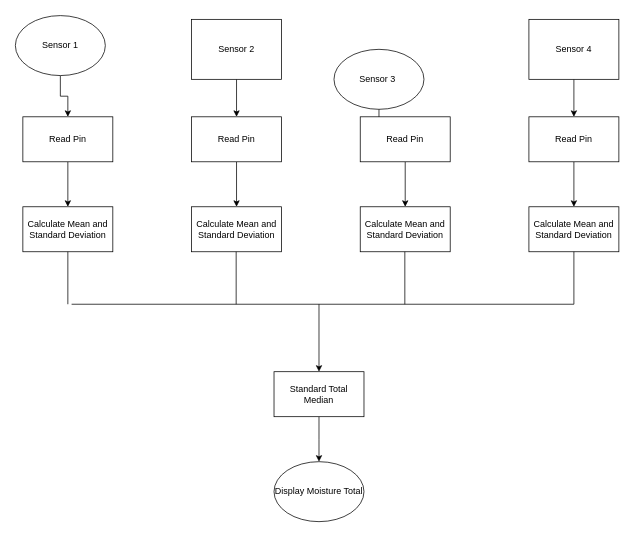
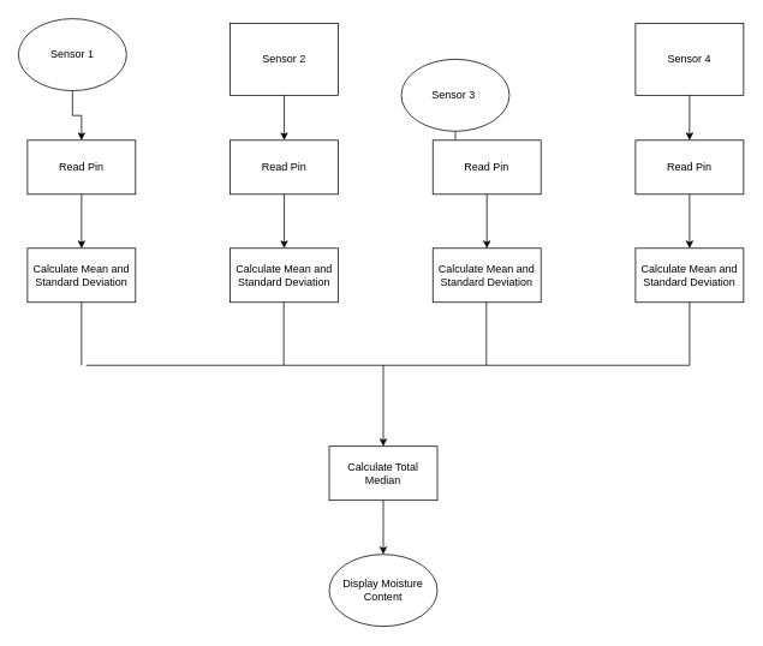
  <mxCell id="0" />
  <mxCell id="1" parent="0" />
  <mxCell id="2" value="" style="edgeStyle=orthogonalEdgeStyle;rounded=0;orthogonalLoop=1;jettySize=auto;html=1;" edge="1" parent="1" source="3" target="11"><mxGeometry relative="1" as="geometry" /></mxCell>
  <mxCell id="3" value="Sensor 1" style="ellipse;whiteSpace=wrap;html=1;rounded=0;" vertex="1" parent="1"><mxGeometry x="20" y="20" width="120" height="80" as="geometry" /></mxCell>
  <mxCell id="4" value="" style="edgeStyle=orthogonalEdgeStyle;rounded=0;orthogonalLoop=1;jettySize=auto;html=1;" edge="1" parent="1" source="5" target="13"><mxGeometry relative="1" as="geometry" /></mxCell>
  <mxCell id="5" value="Sensor 2" style="whiteSpace=wrap;html=1;rounded=0;" vertex="1" parent="1"><mxGeometry x="255" y="25" width="120" height="80" as="geometry" /></mxCell>
  <mxCell id="6" value="" style="edgeStyle=orthogonalEdgeStyle;rounded=0;orthogonalLoop=1;jettySize=auto;html=1;" edge="1" parent="1" source="7" target="15"><mxGeometry relative="1" as="geometry" /></mxCell>
  <mxCell id="7" value="Sensor 3&amp;nbsp;" style="ellipse;whiteSpace=wrap;html=1;rounded=0;" vertex="1" parent="1"><mxGeometry x="445" y="65" width="120" height="80" as="geometry" /></mxCell>
  <mxCell id="8" value="" style="edgeStyle=orthogonalEdgeStyle;rounded=0;orthogonalLoop=1;jettySize=auto;html=1;" edge="1" parent="1" source="9" target="17"><mxGeometry relative="1" as="geometry" /></mxCell>
  <mxCell id="9" value="Sensor 4" style="whiteSpace=wrap;html=1;rounded=0;" vertex="1" parent="1"><mxGeometry x="705" y="25" width="120" height="80" as="geometry" /></mxCell>
  <mxCell id="10" value="" style="edgeStyle=orthogonalEdgeStyle;rounded=0;orthogonalLoop=1;jettySize=auto;html=1;" edge="1" parent="1" source="11" target="18"><mxGeometry relative="1" as="geometry" /></mxCell>
  <mxCell id="11" value="Read Pin" style="rounded=0;whiteSpace=wrap;html=1;" vertex="1" parent="1"><mxGeometry x="30" y="155" width="120" height="60" as="geometry" /></mxCell>
  <mxCell id="12" value="" style="edgeStyle=orthogonalEdgeStyle;rounded=0;orthogonalLoop=1;jettySize=auto;html=1;" edge="1" parent="1" source="13" target="20"><mxGeometry relative="1" as="geometry" /></mxCell>
  <mxCell id="13" value="Read Pin" style="rounded=0;whiteSpace=wrap;html=1;" vertex="1" parent="1"><mxGeometry x="255" y="155" width="120" height="60" as="geometry" /></mxCell>
  <mxCell id="14" value="" style="edgeStyle=orthogonalEdgeStyle;rounded=0;orthogonalLoop=1;jettySize=auto;html=1;" edge="1" parent="1" source="15" target="19"><mxGeometry relative="1" as="geometry" /></mxCell>
  <mxCell id="15" value="Read Pin" style="rounded=0;whiteSpace=wrap;html=1;" vertex="1" parent="1"><mxGeometry x="480" y="155" width="120" height="60" as="geometry" /></mxCell>
  <mxCell id="16" value="" style="edgeStyle=orthogonalEdgeStyle;rounded=0;orthogonalLoop=1;jettySize=auto;html=1;" edge="1" parent="1" source="17" target="21"><mxGeometry relative="1" as="geometry" /></mxCell>
  <mxCell id="17" value="Read Pin" style="rounded=0;whiteSpace=wrap;html=1;" vertex="1" parent="1"><mxGeometry x="705" y="155" width="120" height="60" as="geometry" /></mxCell>
  <mxCell id="18" value="Calculate Mean and Standard Deviation" style="rounded=0;whiteSpace=wrap;html=1;" vertex="1" parent="1"><mxGeometry x="30" y="275" width="120" height="60" as="geometry" /></mxCell>
  <mxCell id="19" value="Calculate Mean and Standard Deviation" style="rounded=0;whiteSpace=wrap;html=1;" vertex="1" parent="1"><mxGeometry x="480" y="275" width="120" height="60" as="geometry" /></mxCell>
  <mxCell id="20" value="Calculate Mean and Standard Deviation" style="rounded=0;whiteSpace=wrap;html=1;" vertex="1" parent="1"><mxGeometry x="255" y="275" width="120" height="60" as="geometry" /></mxCell>
  <mxCell id="21" value="Calculate Mean and Standard Deviation" style="rounded=0;whiteSpace=wrap;html=1;" vertex="1" parent="1"><mxGeometry x="705" y="275" width="120" height="60" as="geometry" /></mxCell>
  <mxCell id="22" value="" style="endArrow=none;html=1;entryX=0.5;entryY=1;entryDx=0;entryDy=0;" edge="1" parent="1" target="18"><mxGeometry width="50" height="50" relative="1" as="geometry"><mxPoint x="90" y="405" as="sourcePoint" /><mxPoint x="85" y="355" as="targetPoint" /></mxGeometry></mxCell>
  <mxCell id="23" value="" style="endArrow=none;html=1;entryX=0.5;entryY=1;entryDx=0;entryDy=0;" edge="1" parent="1"><mxGeometry width="50" height="50" relative="1" as="geometry"><mxPoint x="314.5" y="405" as="sourcePoint" /><mxPoint x="314.5" y="335" as="targetPoint" /></mxGeometry></mxCell>
  <mxCell id="24" value="" style="endArrow=none;html=1;entryX=0.5;entryY=1;entryDx=0;entryDy=0;" edge="1" parent="1"><mxGeometry width="50" height="50" relative="1" as="geometry"><mxPoint x="539.5" y="405" as="sourcePoint" /><mxPoint x="539.5" y="335" as="targetPoint" /></mxGeometry></mxCell>
  <mxCell id="25" value="" style="endArrow=none;html=1;entryX=0.5;entryY=1;entryDx=0;entryDy=0;" edge="1" parent="1"><mxGeometry width="50" height="50" relative="1" as="geometry"><mxPoint x="765" y="405" as="sourcePoint" /><mxPoint x="765" y="335" as="targetPoint" /></mxGeometry></mxCell>
  <mxCell id="26" value="" style="endArrow=none;html=1;" edge="1" parent="1"><mxGeometry width="50" height="50" relative="1" as="geometry"><mxPoint x="95" y="405" as="sourcePoint" /><mxPoint x="765" y="405" as="targetPoint" /></mxGeometry></mxCell>
  <mxCell id="27" value="" style="endArrow=classic;html=1;" edge="1" parent="1"><mxGeometry width="50" height="50" relative="1" as="geometry"><mxPoint x="425" y="405" as="sourcePoint" /><mxPoint x="425" y="495" as="targetPoint" /></mxGeometry></mxCell>
  <mxCell id="28" value="" style="edgeStyle=orthogonalEdgeStyle;rounded=0;orthogonalLoop=1;jettySize=auto;html=1;" edge="1" parent="1" source="29"><mxGeometry relative="1" as="geometry"><mxPoint x="425" y="615" as="targetPoint" /></mxGeometry></mxCell>
- <mxCell id="29" value="Standard Total Median" style="rounded=0;whiteSpace=wrap;html=1;" vertex="1" parent="1"><mxGeometry x="365" y="495" width="120" height="60" as="geometry" /></mxCell>
- <mxCell id="30" value="Display Moisture Total" style="ellipse;whiteSpace=wrap;html=1;rounded=0;" vertex="1" parent="1"><mxGeometry x="365" y="615" width="120" height="80" as="geometry" /></mxCell>
+ <mxCell id="29" value="Calculate Total Median" style="rounded=0;whiteSpace=wrap;html=1;" vertex="1" parent="1"><mxGeometry x="365" y="495" width="120" height="60" as="geometry" /></mxCell>
+ <mxCell id="30" value="Display Moisture Content" style="ellipse;whiteSpace=wrap;html=1;rounded=0;" vertex="1" parent="1"><mxGeometry x="365" y="615" width="120" height="80" as="geometry" /></mxCell>
